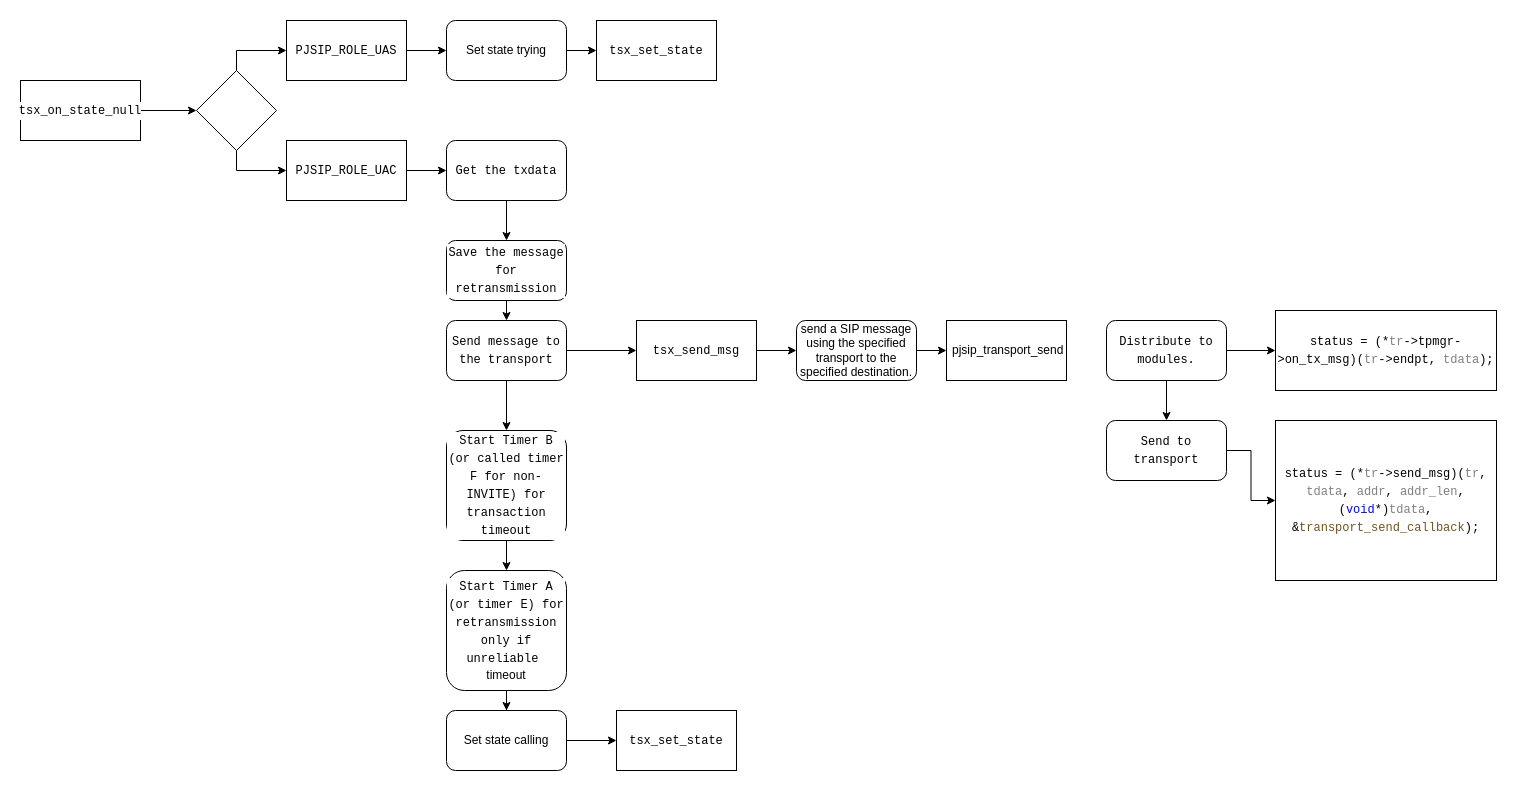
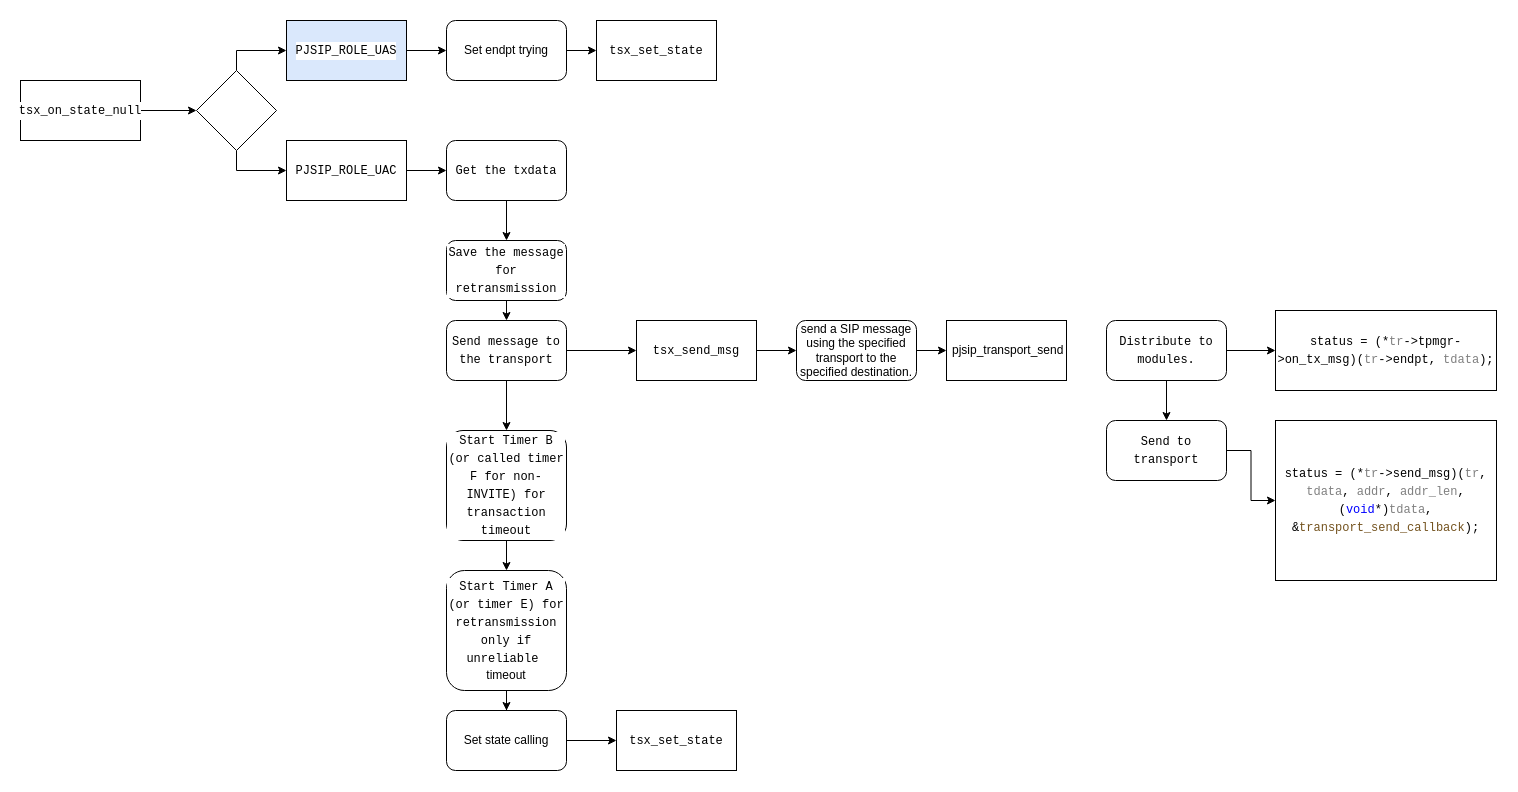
  <mxCell id="0" />
  <mxCell id="1" parent="0" />
  <mxCell id="2" style="edgeStyle=orthogonalEdgeStyle;rounded=0;orthogonalLoop=1;jettySize=auto;html=1;exitX=1;exitY=0.5;exitDx=0;exitDy=0;entryX=0;entryY=0.5;entryDx=0;entryDy=0;" edge="1" parent="1" source="3" target="6"><mxGeometry relative="1" as="geometry" /></mxCell>
  <mxCell id="3" value="&lt;div style=&quot;background-color: rgb(255, 255, 255); font-family: Menlo, Monaco, &amp;quot;Courier New&amp;quot;, monospace; line-height: 18px;&quot;&gt;tsx_on_state_null&lt;/div&gt;" style="rounded=0;whiteSpace=wrap;html=1;" vertex="1" parent="1"><mxGeometry x="20" y="80" width="120" height="60" as="geometry" /></mxCell>
  <mxCell id="4" style="edgeStyle=orthogonalEdgeStyle;rounded=0;orthogonalLoop=1;jettySize=auto;html=1;exitX=0.5;exitY=0;exitDx=0;exitDy=0;entryX=0;entryY=0.5;entryDx=0;entryDy=0;" edge="1" parent="1" source="6" target="8"><mxGeometry relative="1" as="geometry" /></mxCell>
  <mxCell id="5" style="edgeStyle=orthogonalEdgeStyle;rounded=0;orthogonalLoop=1;jettySize=auto;html=1;exitX=0.5;exitY=1;exitDx=0;exitDy=0;entryX=0;entryY=0.5;entryDx=0;entryDy=0;" edge="1" parent="1" source="6" target="10"><mxGeometry relative="1" as="geometry" /></mxCell>
  <mxCell id="6" value="&lt;div style=&quot;background-color: rgb(255, 255, 255); font-family: Menlo, Monaco, &amp;quot;Courier New&amp;quot;, monospace; line-height: 18px;&quot;&gt;&lt;br&gt;&lt;/div&gt;" style="rhombus;whiteSpace=wrap;html=1;" vertex="1" parent="1"><mxGeometry x="196" y="70" width="80" height="80" as="geometry" /></mxCell>
  <mxCell id="7" value="" style="edgeStyle=orthogonalEdgeStyle;rounded=0;orthogonalLoop=1;jettySize=auto;html=1;" edge="1" parent="1" source="8" target="20"><mxGeometry relative="1" as="geometry" /></mxCell>
- <mxCell id="8" value="&lt;div style=&quot;background-color: rgb(255, 255, 255); font-family: Menlo, Monaco, &amp;quot;Courier New&amp;quot;, monospace; line-height: 18px;&quot;&gt;PJSIP_ROLE_UAS&lt;/div&gt;" style="rounded=0;whiteSpace=wrap;html=1;" vertex="1" parent="1"><mxGeometry x="286" y="20" width="120" height="60" as="geometry" /></mxCell>
+ <mxCell id="8" value="&lt;div style=&quot;background-color: rgb(255, 255, 255); font-family: Menlo, Monaco, &amp;quot;Courier New&amp;quot;, monospace; line-height: 18px;&quot;&gt;PJSIP_ROLE_UAS&lt;/div&gt;" style="rounded=0;whiteSpace=wrap;html=1;fillColor=#dae8fc;" vertex="1" parent="1"><mxGeometry x="286" y="20" width="120" height="60" as="geometry" /></mxCell>
  <mxCell id="9" style="edgeStyle=orthogonalEdgeStyle;rounded=0;orthogonalLoop=1;jettySize=auto;html=1;exitX=1;exitY=0.5;exitDx=0;exitDy=0;entryX=0;entryY=0.5;entryDx=0;entryDy=0;" edge="1" parent="1" source="10" target="12"><mxGeometry relative="1" as="geometry" /></mxCell>
  <mxCell id="10" value="&lt;div style=&quot;background-color: rgb(255, 255, 255); font-family: Menlo, Monaco, &amp;quot;Courier New&amp;quot;, monospace; line-height: 18px;&quot;&gt;PJSIP_ROLE_UAC&lt;br&gt;&lt;/div&gt;" style="rounded=0;whiteSpace=wrap;html=1;" vertex="1" parent="1"><mxGeometry x="286" y="140" width="120" height="60" as="geometry" /></mxCell>
  <mxCell id="11" style="edgeStyle=orthogonalEdgeStyle;rounded=0;orthogonalLoop=1;jettySize=auto;html=1;exitX=0.5;exitY=1;exitDx=0;exitDy=0;" edge="1" parent="1" source="12" target="14"><mxGeometry relative="1" as="geometry" /></mxCell>
  <mxCell id="12" value="&lt;div style=&quot;background-color: rgb(255, 255, 255); font-family: Menlo, Monaco, &amp;quot;Courier New&amp;quot;, monospace; line-height: 18px;&quot;&gt;Get the txdata&lt;/div&gt;" style="rounded=1;whiteSpace=wrap;html=1;" vertex="1" parent="1"><mxGeometry x="446" y="140" width="120" height="60" as="geometry" /></mxCell>
  <mxCell id="13" style="edgeStyle=orthogonalEdgeStyle;rounded=0;orthogonalLoop=1;jettySize=auto;html=1;exitX=0.5;exitY=1;exitDx=0;exitDy=0;entryX=0.5;entryY=0;entryDx=0;entryDy=0;" edge="1" parent="1" source="14" target="27"><mxGeometry relative="1" as="geometry" /></mxCell>
  <mxCell id="14" value="&lt;div style=&quot;background-color: rgb(255, 255, 255); font-family: Menlo, Monaco, &amp;quot;Courier New&amp;quot;, monospace; line-height: 18px;&quot;&gt;Save the message for retransmission&lt;/div&gt;" style="rounded=1;whiteSpace=wrap;html=1;" vertex="1" parent="1"><mxGeometry x="446" y="240" width="120" height="60" as="geometry" /></mxCell>
  <mxCell id="15" value="" style="edgeStyle=orthogonalEdgeStyle;rounded=0;orthogonalLoop=1;jettySize=auto;html=1;" edge="1" parent="1" source="16" target="18"><mxGeometry relative="1" as="geometry" /></mxCell>
  <mxCell id="16" value="&lt;div style=&quot;background-color: rgb(255, 255, 255); font-family: Menlo, Monaco, &amp;quot;Courier New&amp;quot;, monospace; line-height: 18px;&quot;&gt;Start Timer B (or called timer F for non-INVITE) for transaction timeout&lt;/div&gt;" style="rounded=1;whiteSpace=wrap;html=1;" vertex="1" parent="1"><mxGeometry x="446" y="430" width="120" height="110" as="geometry" /></mxCell>
  <mxCell id="17" value="" style="edgeStyle=orthogonalEdgeStyle;rounded=0;orthogonalLoop=1;jettySize=auto;html=1;" edge="1" parent="1" source="18" target="23"><mxGeometry relative="1" as="geometry" /></mxCell>
  <mxCell id="18" value="&lt;div style=&quot;background-color: rgb(255, 255, 255); font-family: Menlo, Monaco, &amp;quot;Courier New&amp;quot;, monospace; line-height: 18px;&quot;&gt;Start Timer A (or timer E) for retransmission only if unreliable&amp;nbsp;&lt;/div&gt;timeout" style="rounded=1;whiteSpace=wrap;html=1;" vertex="1" parent="1"><mxGeometry x="446" y="570" width="120" height="120" as="geometry" /></mxCell>
  <mxCell id="19" value="" style="edgeStyle=orthogonalEdgeStyle;rounded=0;orthogonalLoop=1;jettySize=auto;html=1;" edge="1" parent="1" source="20" target="21"><mxGeometry relative="1" as="geometry" /></mxCell>
- <mxCell id="20" value="Set state trying" style="rounded=1;whiteSpace=wrap;html=1;" vertex="1" parent="1"><mxGeometry x="446" y="20" width="120" height="60" as="geometry" /></mxCell>
+ <mxCell id="20" value="Set endpt trying" style="rounded=1;whiteSpace=wrap;html=1;" vertex="1" parent="1"><mxGeometry x="446" y="20" width="120" height="60" as="geometry" /></mxCell>
  <mxCell id="21" value="&lt;div style=&quot;background-color: rgb(255, 255, 255); font-family: Menlo, Monaco, &amp;quot;Courier New&amp;quot;, monospace; line-height: 18px;&quot;&gt;tsx_set_state&lt;/div&gt;" style="whiteSpace=wrap;html=1;" vertex="1" parent="1"><mxGeometry x="596" y="20" width="120" height="60" as="geometry" /></mxCell>
  <mxCell id="22" value="" style="edgeStyle=orthogonalEdgeStyle;rounded=0;orthogonalLoop=1;jettySize=auto;html=1;" edge="1" parent="1" source="23" target="24"><mxGeometry relative="1" as="geometry" /></mxCell>
  <mxCell id="23" value="Set state calling" style="rounded=1;whiteSpace=wrap;html=1;" vertex="1" parent="1"><mxGeometry x="446" y="710" width="120" height="60" as="geometry" /></mxCell>
  <mxCell id="24" value="&lt;div style=&quot;background-color: rgb(255, 255, 255); font-family: Menlo, Monaco, &amp;quot;Courier New&amp;quot;, monospace; line-height: 18px;&quot;&gt;tsx_set_state&lt;/div&gt;" style="whiteSpace=wrap;html=1;" vertex="1" parent="1"><mxGeometry x="616" y="710" width="120" height="60" as="geometry" /></mxCell>
  <mxCell id="25" value="" style="edgeStyle=orthogonalEdgeStyle;rounded=0;orthogonalLoop=1;jettySize=auto;html=1;" edge="1" parent="1" source="27" target="16"><mxGeometry relative="1" as="geometry" /></mxCell>
  <mxCell id="26" style="edgeStyle=orthogonalEdgeStyle;rounded=0;orthogonalLoop=1;jettySize=auto;html=1;exitX=1;exitY=0.5;exitDx=0;exitDy=0;entryX=0;entryY=0.5;entryDx=0;entryDy=0;" edge="1" parent="1" source="27" target="29"><mxGeometry relative="1" as="geometry" /></mxCell>
  <mxCell id="27" value="&lt;div style=&quot;background-color: rgb(255, 255, 255); font-family: Menlo, Monaco, &amp;quot;Courier New&amp;quot;, monospace; line-height: 18px;&quot;&gt;&lt;div style=&quot;line-height: 18px;&quot;&gt;Send message to the transport&lt;/div&gt;&lt;/div&gt;" style="rounded=1;whiteSpace=wrap;html=1;" vertex="1" parent="1"><mxGeometry x="446" y="320" width="120" height="60" as="geometry" /></mxCell>
  <mxCell id="28" value="" style="edgeStyle=orthogonalEdgeStyle;rounded=0;orthogonalLoop=1;jettySize=auto;html=1;" edge="1" parent="1" source="29" target="31"><mxGeometry relative="1" as="geometry" /></mxCell>
  <mxCell id="29" value="&lt;div style=&quot;background-color: rgb(255, 255, 255); font-family: Menlo, Monaco, &amp;quot;Courier New&amp;quot;, monospace; line-height: 18px;&quot;&gt;tsx_send_msg&lt;/div&gt;" style="whiteSpace=wrap;html=1;" vertex="1" parent="1"><mxGeometry x="636" y="320" width="120" height="60" as="geometry" /></mxCell>
  <mxCell id="30" style="edgeStyle=orthogonalEdgeStyle;rounded=0;orthogonalLoop=1;jettySize=auto;html=1;exitX=1;exitY=0.5;exitDx=0;exitDy=0;entryX=0;entryY=0.5;entryDx=0;entryDy=0;" edge="1" parent="1" source="31" target="32"><mxGeometry relative="1" as="geometry" /></mxCell>
  <mxCell id="31" value="send a SIP message using the specified transport to the specified destination." style="rounded=1;whiteSpace=wrap;html=1;" vertex="1" parent="1"><mxGeometry x="796" y="320" width="120" height="60" as="geometry" /></mxCell>
  <mxCell id="32" value="&amp;nbsp;pjsip_transport_send" style="whiteSpace=wrap;html=1;" vertex="1" parent="1"><mxGeometry x="946" y="320" width="120" height="60" as="geometry" /></mxCell>
  <mxCell id="33" value="" style="edgeStyle=orthogonalEdgeStyle;rounded=0;orthogonalLoop=1;jettySize=auto;html=1;" edge="1" parent="1" source="34" target="39"><mxGeometry relative="1" as="geometry" /></mxCell>
  <mxCell id="34" value="&lt;div style=&quot;background-color: rgb(255, 255, 255); font-family: Menlo, Monaco, &amp;quot;Courier New&amp;quot;, monospace; line-height: 18px;&quot;&gt;Send to transport&lt;/div&gt;" style="rounded=1;whiteSpace=wrap;html=1;" vertex="1" parent="1"><mxGeometry x="1106" y="420" width="120" height="60" as="geometry" /></mxCell>
  <mxCell id="35" value="" style="edgeStyle=orthogonalEdgeStyle;rounded=0;orthogonalLoop=1;jettySize=auto;html=1;" edge="1" parent="1" source="37" target="34"><mxGeometry relative="1" as="geometry" /></mxCell>
  <mxCell id="36" value="" style="edgeStyle=orthogonalEdgeStyle;rounded=0;orthogonalLoop=1;jettySize=auto;html=1;" edge="1" parent="1" source="37" target="38"><mxGeometry relative="1" as="geometry" /></mxCell>
  <mxCell id="37" value="&lt;div style=&quot;background-color: rgb(255, 255, 255); font-family: Menlo, Monaco, &amp;quot;Courier New&amp;quot;, monospace; line-height: 18px;&quot;&gt;Distribute to modules. &lt;/div&gt;" style="rounded=1;whiteSpace=wrap;html=1;" vertex="1" parent="1"><mxGeometry x="1106" y="320" width="120" height="60" as="geometry" /></mxCell>
  <mxCell id="38" value="&lt;div style=&quot;background-color: rgb(255, 255, 255); font-family: Menlo, Monaco, &amp;quot;Courier New&amp;quot;, monospace; line-height: 18px;&quot;&gt;status = (*&lt;span style=&quot;color: #808080;&quot;&gt;tr&lt;/span&gt;-&amp;gt;tpmgr-&amp;gt;on_tx_msg)(&lt;span style=&quot;color: #808080;&quot;&gt;tr&lt;/span&gt;-&amp;gt;endpt, &lt;span style=&quot;color: #808080;&quot;&gt;tdata&lt;/span&gt;);&lt;/div&gt;" style="whiteSpace=wrap;html=1;" vertex="1" parent="1"><mxGeometry x="1275" y="310" width="221" height="80" as="geometry" /></mxCell>
  <mxCell id="39" value="&lt;div style=&quot;background-color: rgb(255, 255, 255); font-family: Menlo, Monaco, &amp;quot;Courier New&amp;quot;, monospace; line-height: 18px;&quot;&gt;&lt;div&gt;status = (*&lt;span style=&quot;color: #808080;&quot;&gt;tr&lt;/span&gt;-&amp;gt;send_msg)(&lt;span style=&quot;color: #808080;&quot;&gt;tr&lt;/span&gt;, &lt;span style=&quot;color: #808080;&quot;&gt;tdata&lt;/span&gt;,  &lt;span style=&quot;color: #808080;&quot;&gt;addr&lt;/span&gt;, &lt;span style=&quot;color: #808080;&quot;&gt;addr_len&lt;/span&gt;, (&lt;span style=&quot;color: #0000ff;&quot;&gt;void&lt;/span&gt;*)&lt;span style=&quot;color: #808080;&quot;&gt;tdata&lt;/span&gt;, &lt;/div&gt;&lt;div&gt;                             &amp;amp;&lt;span style=&quot;color: #74531f;&quot;&gt;transport_send_callback&lt;/span&gt;);&lt;/div&gt;&lt;/div&gt;" style="whiteSpace=wrap;html=1;" vertex="1" parent="1"><mxGeometry x="1275" y="420" width="221" height="160" as="geometry" /></mxCell>
